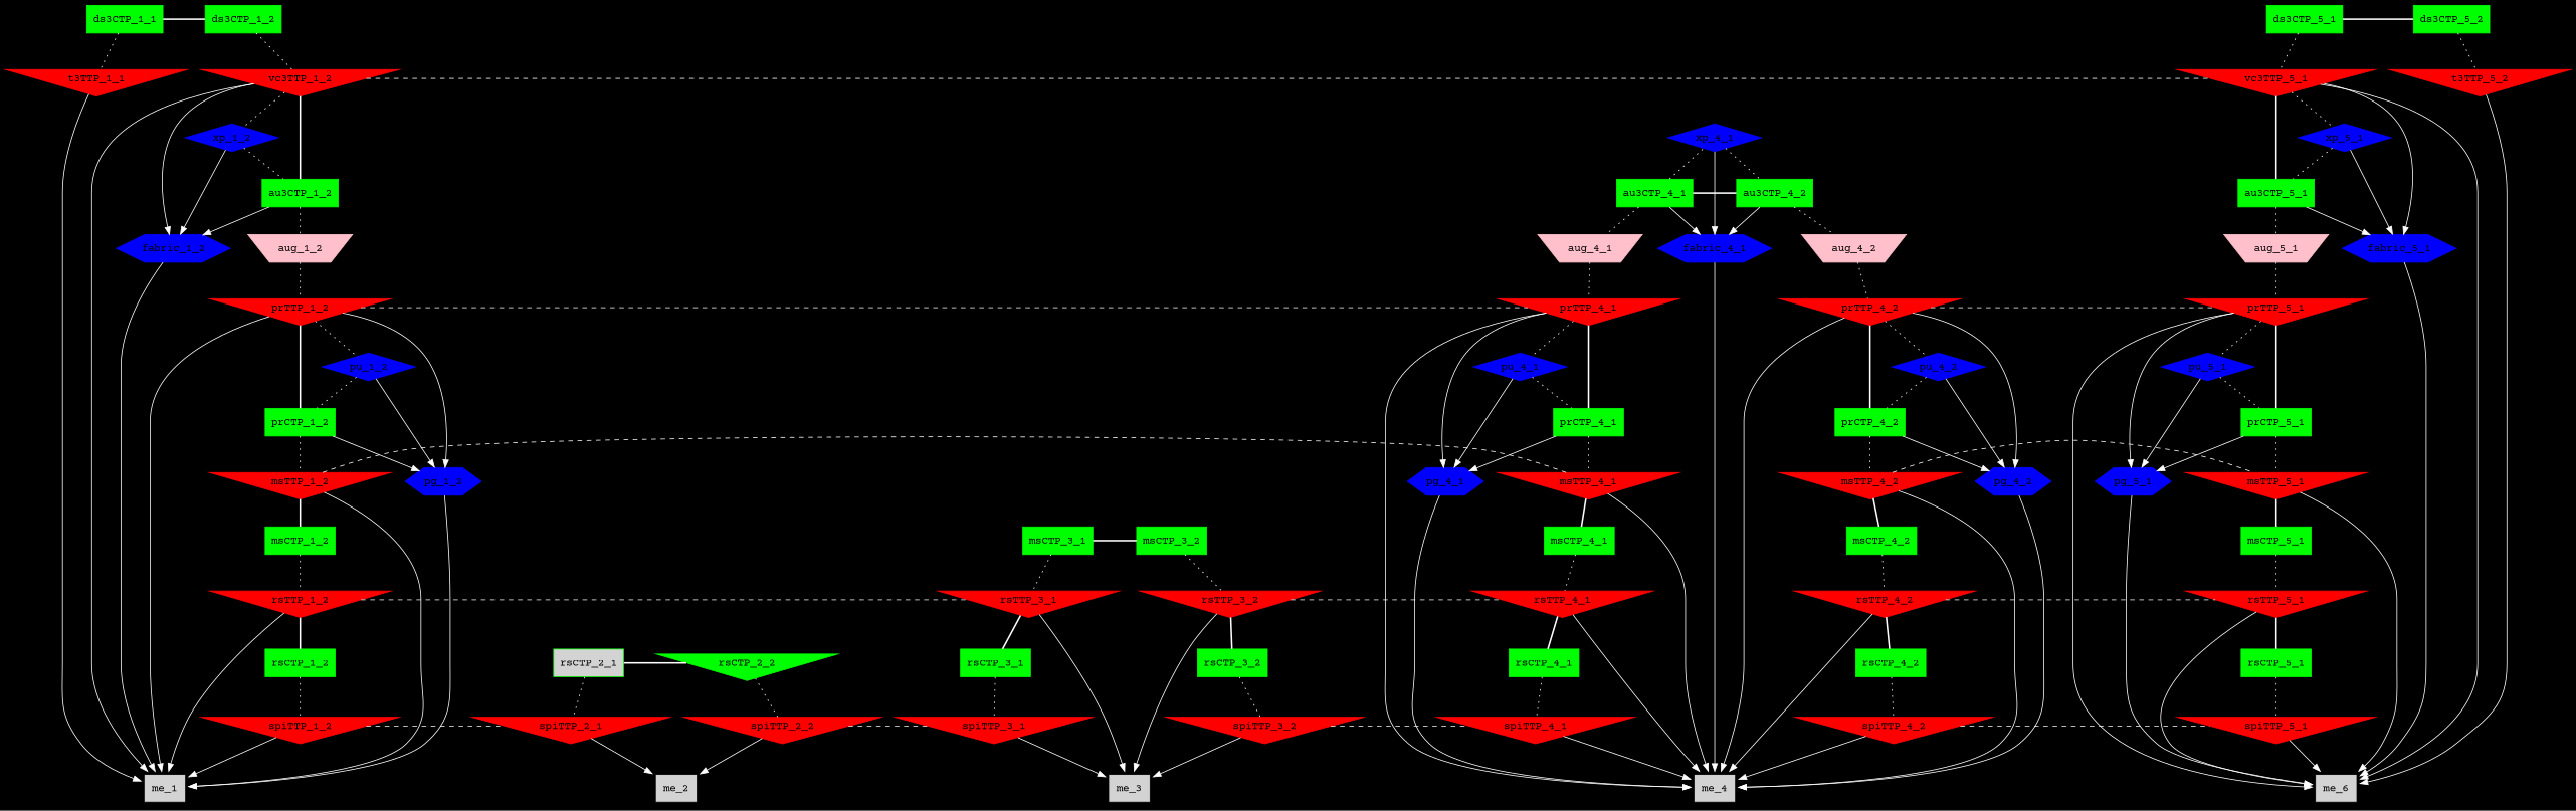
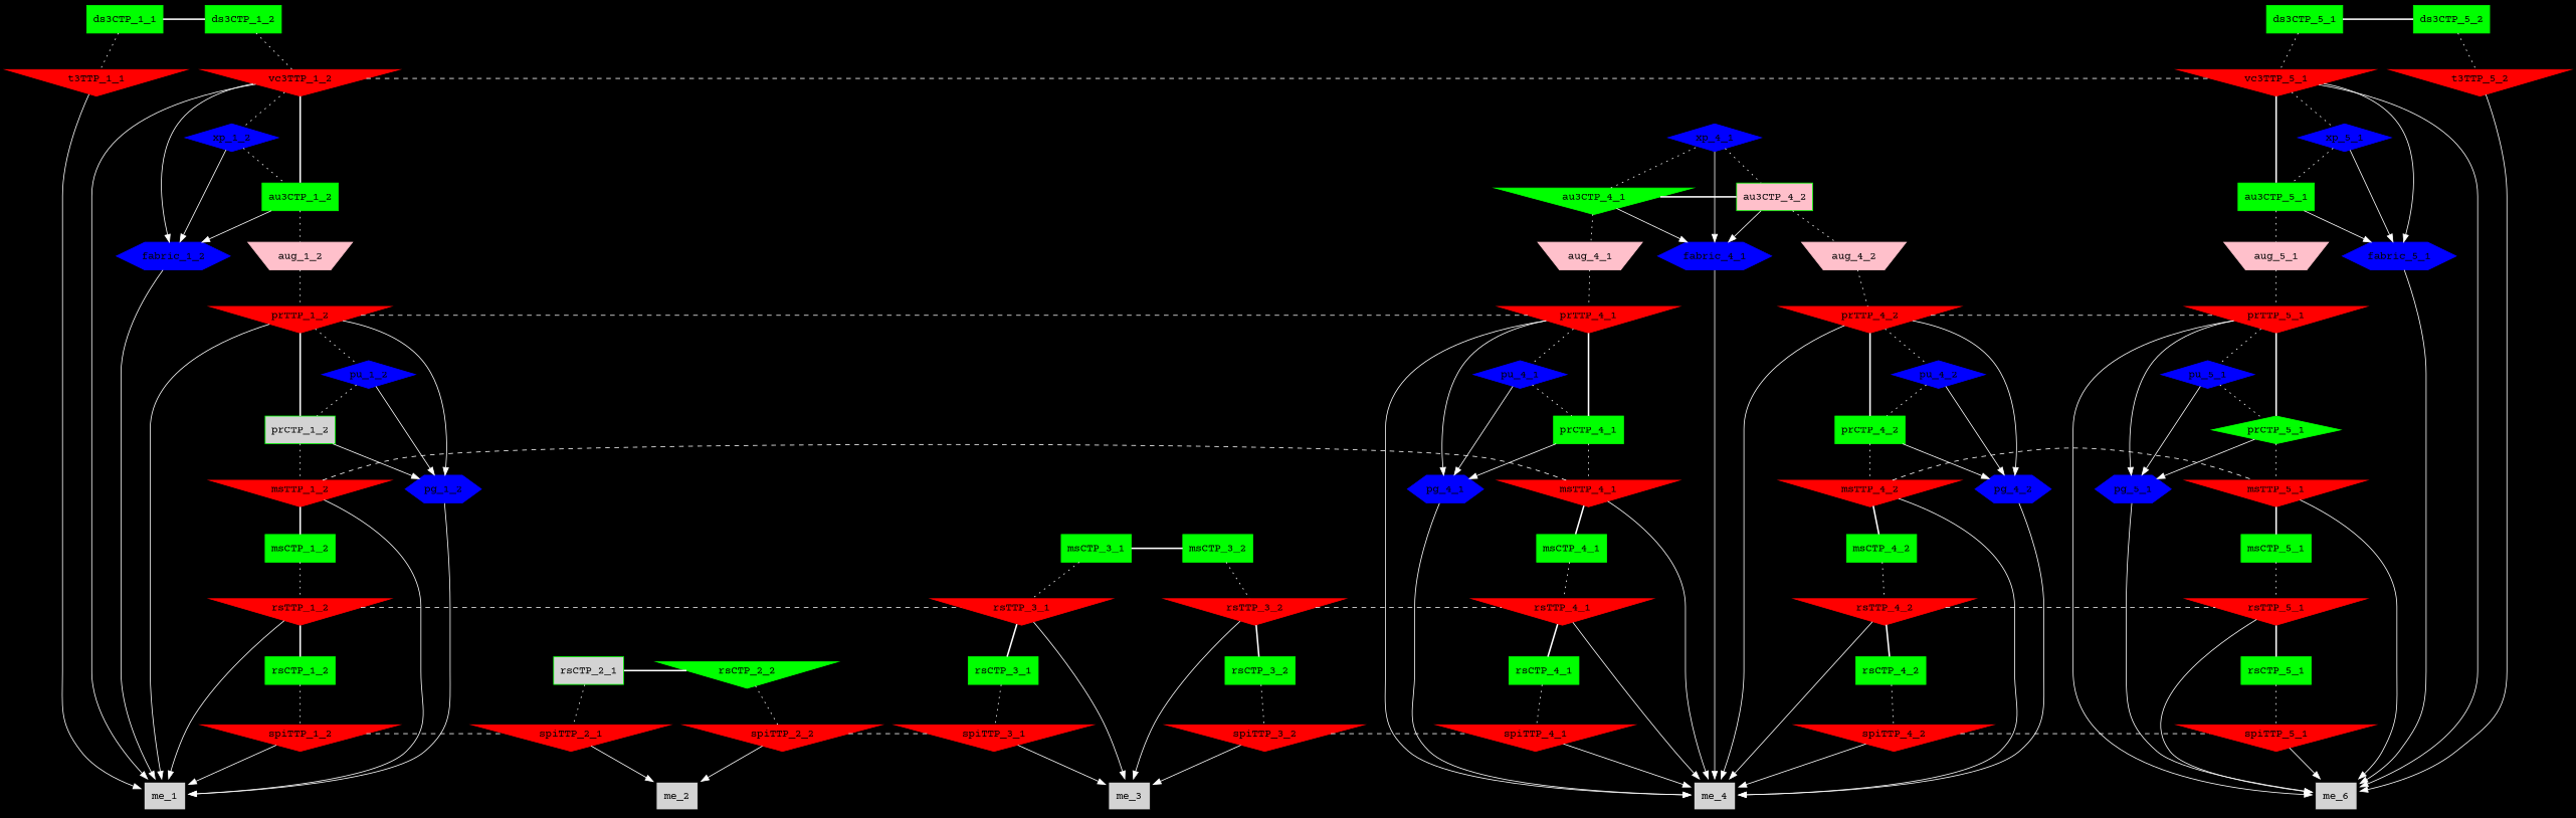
  digraph {
    bgcolor=black
    fontname="Courier Prime"
    node [color=green fontname="Courier Prime" shape=box style=filled]
    edge [color=white dir=none fontname="Courier Prime"]
    ds3CTP_1_1
    ds3CTP_1_2
    ds3CTP_5_1
    ds3CTP_5_2
    t3TTP_1_1 [color=red shape=invtriangle]
    t3TTP_5_2 [color=red shape=invtriangle]
    vc3TTP_1_2 [color=red shape=invtriangle]
    vc3TTP_5_1 [color=red shape=invtriangle]
    fabric_1_2 [color=blue shape=hexagon]
    fabric_4_1 [color=blue shape=hexagon]
    fabric_5_1 [color=blue shape=hexagon]
    xp_1_2 [color=blue shape=diamond]
    xp_4_1 [color=blue shape=diamond]
    xp_5_1 [color=blue shape=diamond]
    au3CTP_1_2
-   au3CTP_4_1
-   au3CTP_4_2
+   au3CTP_4_1 [shape=invtriangle]
+   au3CTP_4_2 [fillcolor=pink]
    au3CTP_5_1
    aug_1_2 [color=pink shape=invtrapezium]
    aug_4_1 [color=pink shape=invtrapezium]
    aug_4_2 [color=pink shape=invtrapezium]
    aug_5_1 [color=pink shape=invtrapezium]
    prTTP_1_2 [color=red shape=invtriangle]
    prTTP_4_1 [color=red shape=invtriangle]
    prTTP_4_2 [color=red shape=invtriangle]
    prTTP_5_1 [color=red shape=invtriangle]
    pg_1_2 [color=blue shape=hexagon]
    pg_4_1 [color=blue shape=hexagon]
    pg_4_2 [color=blue shape=hexagon]
    pg_5_1 [color=blue shape=hexagon]
    pu_1_2 [color=blue shape=diamond]
    pu_4_1 [color=blue shape=diamond]
    pu_4_2 [color=blue shape=diamond]
    pu_5_1 [color=blue shape=diamond]
-   prCTP_1_2
+   prCTP_1_2 [fillcolor=lightgrey]
    prCTP_4_1
    prCTP_4_2
-   prCTP_5_1
+   prCTP_5_1 [shape=diamond]
    msTTP_1_2 [color=red shape=invtriangle]
    msTTP_4_1 [color=red shape=invtriangle]
    msTTP_4_2 [color=red shape=invtriangle]
    msTTP_5_1 [color=red shape=invtriangle]
    msCTP_1_2
    msCTP_3_1
    msCTP_3_2
    msCTP_4_1
    msCTP_4_2
    msCTP_5_1
    rsTTP_1_2 [color=red shape=invtriangle]
    rsTTP_3_1 [color=red shape=invtriangle]
    rsTTP_3_2 [color=red shape=invtriangle]
    rsTTP_4_1 [color=red shape=invtriangle]
    rsTTP_4_2 [color=red shape=invtriangle]
    rsTTP_5_1 [color=red shape=invtriangle]
    rsCTP_1_2
    rsCTP_2_1 [fillcolor=lightgrey]
    rsCTP_2_2 [shape=invtriangle]
    rsCTP_3_1
    rsCTP_3_2
    rsCTP_4_1
    rsCTP_4_2
    rsCTP_5_1
    spiTTP_1_2 [color=red shape=invtriangle]
    spiTTP_2_1 [color=red shape=invtriangle]
    spiTTP_2_2 [color=red shape=invtriangle]
    spiTTP_3_1 [color=red shape=invtriangle]
    spiTTP_3_2 [color=red shape=invtriangle]
    spiTTP_4_1 [color=red shape=invtriangle]
    spiTTP_4_2 [color=red shape=invtriangle]
    spiTTP_5_1 [color=red shape=invtriangle]
    me_1 [peripheries=2 color=""]
    me_2 [peripheries=2 color=""]
    me_3 [peripheries=2 color=""]
    me_4 [peripheries=2 color=""]
    n75 [label=me_6 peripheries=2 color=""]
    subgraph sub_1 {
      rank=same
      ds3CTP_1_1
      ds3CTP_1_2
      ds3CTP_5_1
      ds3CTP_5_2
    }
    subgraph sub_2 {
      rank=same
      t3TTP_1_1
      t3TTP_5_2
    }
    subgraph sub_3 {
      rank=same
      vc3TTP_1_2
      vc3TTP_5_1
    }
    subgraph sub_4 {
      rank=same
      fabric_1_2
      fabric_4_1
      fabric_5_1
    }
    subgraph sub_5 {
      rank=same
      xp_1_2
      xp_4_1
      xp_5_1
    }
    subgraph sub_6 {
      rank=same
      au3CTP_1_2
      au3CTP_4_1
      au3CTP_4_2
      au3CTP_5_1
    }
    subgraph sub_7 {
      rank=same
      aug_1_2
      aug_4_1
      aug_4_2
      aug_5_1
    }
    subgraph sub_8 {
      rank=same
      prTTP_1_2
      prTTP_4_1
      prTTP_4_2
      prTTP_5_1
    }
    subgraph sub_9 {
      rank=same
      pg_1_2
      pg_4_1
      pg_4_2
      pg_5_1
    }
    subgraph sub_10 {
      rank=same
      pu_1_2
      pu_4_1
      pu_4_2
      pu_5_1
    }
    subgraph sub_11 {
      prCTP_1_2
      prCTP_4_1
      prCTP_4_2
      prCTP_5_1
    }
    subgraph sub_12 {
      rank=same
      msTTP_1_2
      msTTP_4_1
      msTTP_4_2
      msTTP_5_1
    }
    subgraph sub_13 {
      rank=same
      msCTP_1_2
      msCTP_3_1
      msCTP_3_2
      msCTP_4_1
      msCTP_4_2
      msCTP_5_1
    }
    subgraph sub_14 {
      rank=same
      rsTTP_1_2
      rsTTP_3_1
      rsTTP_3_2
      rsTTP_4_1
      rsTTP_4_2
      rsTTP_5_1
    }
    subgraph sub_15 {
      rank=same
      rsCTP_1_2
      rsCTP_2_1
      rsCTP_2_2
      rsCTP_3_1
      rsCTP_3_2
      rsCTP_4_1
      rsCTP_4_2
      rsCTP_5_1
    }
    subgraph sub_16 {
      rank=same
      spiTTP_1_2
      spiTTP_2_1
      spiTTP_2_2
      spiTTP_3_1
      spiTTP_3_2
      spiTTP_4_1
      spiTTP_4_2
      spiTTP_5_1
    }
    subgraph sub_17 {
      rank=same
      me_1
      me_2
      me_3
      me_4
      n75
    }
    subgraph sub_18 {
      ds3CTP_1_1
      ds3CTP_1_2
      ds3CTP_5_1
      ds3CTP_5_2
      t3TTP_1_1
      t3TTP_5_2
      vc3TTP_1_2
      vc3TTP_5_1
      au3CTP_1_2
      au3CTP_4_1
      au3CTP_4_2
      au3CTP_5_1
      aug_1_2
      aug_4_1
      aug_4_2
      aug_5_1
      prTTP_1_2
      prTTP_4_1
      prTTP_4_2
      prTTP_5_1
      prCTP_1_2
      prCTP_4_1
      prCTP_4_2
      prCTP_5_1
      msTTP_1_2
      msTTP_4_1
      msTTP_4_2
      msTTP_5_1
      msCTP_1_2
      msCTP_3_1
      msCTP_3_2
      msCTP_4_1
      msCTP_4_2
      msCTP_5_1
      rsTTP_1_2
      rsTTP_3_1
      rsTTP_3_2
      rsTTP_4_1
      rsTTP_4_2
      rsTTP_5_1
      rsCTP_1_2
      rsCTP_2_1
      rsCTP_2_2
      rsCTP_3_1
      rsCTP_3_2
      rsCTP_4_1
      rsCTP_4_2
      rsCTP_5_1
      spiTTP_1_2
      spiTTP_2_1
      spiTTP_2_2
      spiTTP_3_1
      spiTTP_3_2
      spiTTP_4_1
      spiTTP_4_2
      spiTTP_5_1
    }
    subgraph sub_19 {
      vc3TTP_1_2
      vc3TTP_5_1
      prTTP_1_2
      prTTP_4_1
      prTTP_4_2
      prTTP_5_1
      msTTP_1_2
      msTTP_4_1
      msTTP_4_2
      msTTP_5_1
      rsTTP_1_2
      rsTTP_3_1
      rsTTP_3_2
      rsTTP_4_1
      rsTTP_4_2
      rsTTP_5_1
      spiTTP_1_2
      spiTTP_2_1
      spiTTP_2_2
      spiTTP_3_1
      spiTTP_3_2
      spiTTP_4_1
      spiTTP_4_2
      spiTTP_5_1
    }
    subgraph sub_20 {
      t3TTP_1_1
      t3TTP_5_2
      vc3TTP_1_2
      vc3TTP_5_1
      fabric_1_2
      fabric_4_1
      fabric_5_1
      xp_1_2
      xp_4_1
      xp_5_1
      prTTP_1_2
      prTTP_4_1
      prTTP_4_2
      prTTP_5_1
      pg_1_2
      pg_4_1
      pg_4_2
      pg_5_1
      pu_1_2
      pu_4_1
      pu_4_2
      pu_5_1
      msTTP_1_2
      msTTP_4_1
      msTTP_4_2
      msTTP_5_1
      rsTTP_1_2
      rsTTP_3_1
      rsTTP_3_2
      rsTTP_4_1
      rsTTP_4_2
      rsTTP_5_1
      spiTTP_1_2
      spiTTP_2_1
      spiTTP_2_2
      spiTTP_3_1
      spiTTP_3_2
      spiTTP_4_1
      spiTTP_4_2
      spiTTP_5_1
      me_1
      me_2
      me_3
      me_4
      n75
    }
    subgraph sub_21 {
      vc3TTP_1_2
      vc3TTP_5_1
      fabric_1_2
      fabric_4_1
      fabric_5_1
      au3CTP_1_2
      au3CTP_4_1
      au3CTP_4_2
      au3CTP_5_1
      prTTP_1_2
      prTTP_4_1
      prTTP_4_2
      prTTP_5_1
      pg_1_2
      pg_4_1
      pg_4_2
      pg_5_1
      prCTP_1_2
      prCTP_4_1
      prCTP_4_2
      prCTP_5_1
    }
    subgraph sub_22 {
      vc3TTP_1_2
      vc3TTP_5_1
      xp_1_2
      xp_4_1
      xp_5_1
      au3CTP_1_2
      au3CTP_4_1
      au3CTP_4_2
      au3CTP_5_1
      prTTP_1_2
      prTTP_4_1
      prTTP_4_2
      prTTP_5_1
      pu_1_2
      pu_4_1
      pu_4_2
      pu_5_1
      prCTP_1_2
      prCTP_4_1
      prCTP_4_2
      prCTP_5_1
    }
    subgraph sub_23 {
      ds3CTP_1_1
      ds3CTP_1_2
      ds3CTP_5_1
      ds3CTP_5_2
      vc3TTP_1_2
      vc3TTP_5_1
      au3CTP_1_2
      au3CTP_4_1
      au3CTP_4_2
      au3CTP_5_1
      prTTP_1_2
      prTTP_4_1
      prTTP_4_2
      prTTP_5_1
      prCTP_1_2
      prCTP_4_1
      prCTP_4_2
      prCTP_5_1
      msTTP_1_2
      msTTP_4_1
      msTTP_4_2
      msTTP_5_1
      msCTP_1_2
      msCTP_3_1
      msCTP_3_2
      msCTP_4_1
      msCTP_4_2
      msCTP_5_1
      rsTTP_1_2
      rsTTP_3_1
      rsTTP_3_2
      rsTTP_4_1
      rsTTP_4_2
      rsTTP_5_1
      rsCTP_1_2
      rsCTP_2_1
      rsCTP_2_2
      rsCTP_3_1
      rsCTP_3_2
      rsCTP_4_1
      rsCTP_4_2
      rsCTP_5_1
    }
    ds3CTP_1_1 -> ds3CTP_1_2 [style=bold weight=100]
    ds3CTP_1_1 -> t3TTP_1_1 [style=dotted weight=100]
    ds3CTP_1_2 -> vc3TTP_1_2 [style=dotted weight=100]
    ds3CTP_5_1 -> ds3CTP_5_2 [style=bold weight=100]
    ds3CTP_5_1 -> vc3TTP_5_1 [style=dotted weight=100]
    ds3CTP_5_2 -> t3TTP_5_2 [style=dotted weight=100]
    t3TTP_1_1 -> me_1 [dir=""]
    t3TTP_5_2 -> n75 [dir=""]
    vc3TTP_1_2 -> vc3TTP_5_1 [style=dashed]
    vc3TTP_1_2 -> fabric_1_2 [dir=""]
    vc3TTP_1_2 -> xp_1_2 [style=dotted]
    vc3TTP_1_2 -> au3CTP_1_2 [style=bold weight=100]
    vc3TTP_1_2 -> me_1 [dir=""]
    vc3TTP_5_1 -> fabric_5_1 [dir=""]
    vc3TTP_5_1 -> xp_5_1 [style=dotted]
    vc3TTP_5_1 -> au3CTP_5_1 [style=bold weight=100]
    vc3TTP_5_1 -> n75 [dir=""]
    fabric_1_2 -> me_1 [dir=""]
    fabric_4_1 -> me_4 [dir=""]
    fabric_5_1 -> n75 [dir=""]
    xp_1_2 -> fabric_1_2 [dir=""]
    xp_1_2 -> au3CTP_1_2 [style=dotted]
    xp_4_1 -> fabric_4_1 [dir=""]
    xp_4_1 -> au3CTP_4_2 [style=dotted]
    xp_5_1 -> fabric_5_1 [dir=""]
    xp_5_1 -> au3CTP_5_1 [style=dotted]
    au3CTP_1_2 -> fabric_1_2 [dir=""]
    au3CTP_1_2 -> aug_1_2 [style=dotted weight=100]
    au3CTP_4_1 -> fabric_4_1 [dir=""]
    au3CTP_4_1 -> xp_4_1 [style=dotted]
    au3CTP_4_1 -> au3CTP_4_2 [style=bold weight=100]
    au3CTP_4_1 -> aug_4_1 [style=dotted weight=100]
    au3CTP_4_2 -> fabric_4_1 [dir=""]
    au3CTP_4_2 -> aug_4_2 [style=dotted weight=100]
    au3CTP_5_1 -> fabric_5_1 [dir=""]
    au3CTP_5_1 -> aug_5_1 [style=dotted weight=100]
    aug_1_2 -> prTTP_1_2 [style=dotted weight=100]
    aug_4_1 -> prTTP_4_1 [style=dotted weight=100]
    aug_4_2 -> prTTP_4_2 [style=dotted weight=100]
    aug_5_1 -> prTTP_5_1 [style=dotted weight=100]
    prTTP_1_2 -> prTTP_4_1 [style=dashed]
    prTTP_1_2 -> pg_1_2 [dir=""]
    prTTP_1_2 -> pu_1_2 [style=dotted]
    prTTP_1_2 -> prCTP_1_2 [style=bold weight=100]
    prTTP_1_2 -> me_1 [dir=""]
    prTTP_4_1 -> pg_4_1 [dir=""]
    prTTP_4_1 -> pu_4_1 [style=dotted]
    prTTP_4_1 -> prCTP_4_1 [style=bold weight=100]
    prTTP_4_1 -> me_4 [dir=""]
    prTTP_4_2 -> prTTP_5_1 [style=dashed]
    prTTP_4_2 -> pg_4_2 [dir=""]
    prTTP_4_2 -> pu_4_2 [style=dotted]
    prTTP_4_2 -> prCTP_4_2 [style=bold weight=100]
    prTTP_4_2 -> me_4 [dir=""]
    prTTP_5_1 -> pg_5_1 [dir=""]
    prTTP_5_1 -> pu_5_1 [style=dotted]
    prTTP_5_1 -> prCTP_5_1 [style=bold weight=100]
    prTTP_5_1 -> n75 [dir=""]
    pg_1_2 -> me_1 [dir=""]
    pg_4_1 -> me_4 [dir=""]
    pg_4_2 -> me_4 [dir=""]
    pg_5_1 -> n75 [dir=""]
    pu_1_2 -> pg_1_2 [dir=""]
    pu_1_2 -> prCTP_1_2 [style=dotted]
    pu_4_1 -> pg_4_1 [dir=""]
    pu_4_1 -> prCTP_4_1 [style=dotted]
    pu_4_2 -> pg_4_2 [dir=""]
    pu_4_2 -> prCTP_4_2 [style=dotted]
    pu_5_1 -> pg_5_1 [dir=""]
    pu_5_1 -> prCTP_5_1 [style=dotted]
    prCTP_1_2 -> pg_1_2 [dir=""]
    prCTP_1_2 -> msTTP_1_2 [style=dotted weight=100]
    prCTP_4_1 -> pg_4_1 [dir=""]
    prCTP_4_1 -> msTTP_4_1 [style=dotted weight=100]
    prCTP_4_2 -> pg_4_2 [dir=""]
    prCTP_4_2 -> msTTP_4_2 [style=dotted weight=100]
    prCTP_5_1 -> pg_5_1 [dir=""]
    prCTP_5_1 -> msTTP_5_1 [style=dotted weight=100]
    msTTP_1_2 -> msTTP_4_1 [style=dashed]
    msTTP_1_2 -> msCTP_1_2 [style=bold weight=100]
    msTTP_1_2 -> me_1 [dir=""]
    msTTP_4_1 -> msCTP_4_1 [style=bold weight=100]
    msTTP_4_1 -> me_4 [dir=""]
    msTTP_4_2 -> msTTP_5_1 [style=dashed]
    msTTP_4_2 -> msCTP_4_2 [style=bold weight=100]
    msTTP_4_2 -> me_4 [dir=""]
    msTTP_5_1 -> msCTP_5_1 [style=bold weight=100]
    msTTP_5_1 -> n75 [dir=""]
    msCTP_1_2 -> rsTTP_1_2 [style=dotted weight=100]
    msCTP_3_1 -> msCTP_3_2 [style=bold weight=100]
    msCTP_3_1 -> rsTTP_3_1 [style=dotted weight=100]
    msCTP_3_2 -> rsTTP_3_2 [style=dotted weight=100]
    msCTP_4_1 -> rsTTP_4_1 [style=dotted weight=100]
    msCTP_4_2 -> rsTTP_4_2 [style=dotted weight=100]
    msCTP_5_1 -> rsTTP_5_1 [style=dotted weight=100]
    rsTTP_1_2 -> rsTTP_3_1 [style=dashed]
    rsTTP_1_2 -> rsCTP_1_2 [style=bold weight=100]
    rsTTP_1_2 -> me_1 [dir=""]
    rsTTP_3_1 -> rsCTP_3_1 [style=bold weight=100]
    rsTTP_3_1 -> me_3 [dir=""]
    rsTTP_3_2 -> rsTTP_4_1 [style=dashed]
    rsTTP_3_2 -> rsCTP_3_2 [style=bold weight=100]
    rsTTP_3_2 -> me_3 [dir=""]
    rsTTP_4_1 -> rsCTP_4_1 [style=bold weight=100]
    rsTTP_4_1 -> me_4 [dir=""]
    rsTTP_4_2 -> rsTTP_5_1 [style=dashed]
    rsTTP_4_2 -> rsCTP_4_2 [style=bold weight=100]
    rsTTP_4_2 -> me_4 [dir=""]
    rsTTP_5_1 -> rsCTP_5_1 [style=bold weight=100]
    rsTTP_5_1 -> n75 [dir=""]
    rsCTP_1_2 -> spiTTP_1_2 [style=dotted weight=100]
    rsCTP_2_1 -> rsCTP_2_2 [style=bold weight=100]
    rsCTP_2_1 -> spiTTP_2_1 [style=dotted weight=100]
    rsCTP_2_2 -> spiTTP_2_2 [style=dotted weight=100]
    rsCTP_3_1 -> spiTTP_3_1 [style=dotted weight=100]
    rsCTP_3_2 -> spiTTP_3_2 [style=dotted weight=100]
    rsCTP_4_1 -> spiTTP_4_1 [style=dotted weight=100]
    rsCTP_4_2 -> spiTTP_4_2 [style=dotted weight=100]
    rsCTP_5_1 -> spiTTP_5_1 [style=dotted weight=100]
    spiTTP_1_2 -> spiTTP_2_1 [style=dashed]
    spiTTP_1_2 -> me_1 [dir=""]
    spiTTP_2_1 -> me_2 [dir=""]
    spiTTP_2_2 -> spiTTP_3_1 [style=dashed]
    spiTTP_2_2 -> me_2 [dir=""]
    spiTTP_3_1 -> me_3 [dir=""]
    spiTTP_3_2 -> spiTTP_4_1 [style=dashed]
    spiTTP_3_2 -> me_3 [dir=""]
    spiTTP_4_1 -> me_4 [dir=""]
    spiTTP_4_2 -> spiTTP_5_1 [style=dashed]
    spiTTP_4_2 -> me_4 [dir=""]
    spiTTP_5_1 -> n75 [dir=""]
  }
